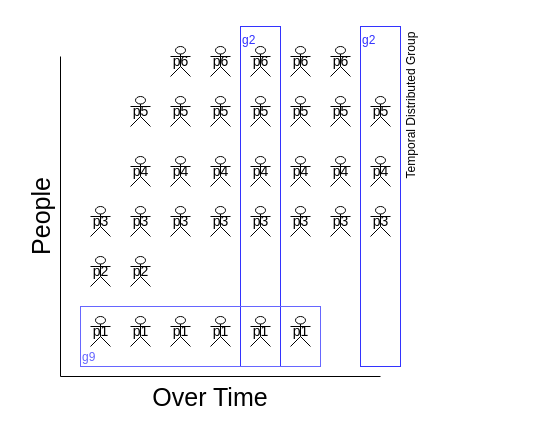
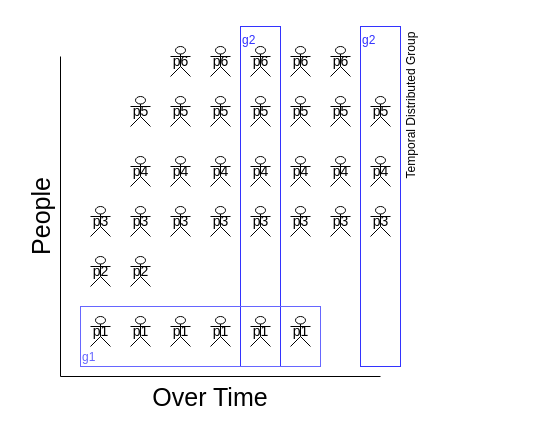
  <mxCell id="0" />
  <mxCell id="1" parent="0" />
  <mxCell id="2" value="" style="endArrow=none;html=1;" parent="1" edge="1"><mxGeometry width="50" height="50" relative="1" as="geometry"><mxPoint x="60" y="370" as="sourcePoint" /><mxPoint x="60" y="50" as="targetPoint" /></mxGeometry></mxCell>
  <mxCell id="3" value="" style="endArrow=none;html=1;" parent="1" edge="1"><mxGeometry width="50" height="50" relative="1" as="geometry"><mxPoint x="60" y="370" as="sourcePoint" /><mxPoint x="380" y="370" as="targetPoint" /></mxGeometry></mxCell>
  <mxCell id="4" value="People" style="text;html=1;strokeColor=none;fillColor=none;align=center;verticalAlign=middle;whiteSpace=wrap;rounded=0;rotation=-90;fontSize=25;" parent="1" vertex="1"><mxGeometry x="20" y="200" width="40" height="20" as="geometry" /></mxCell>
  <mxCell id="5" value="Over Time" style="text;html=1;strokeColor=none;fillColor=none;align=center;verticalAlign=middle;whiteSpace=wrap;rounded=0;rotation=0;fontSize=25;" parent="1" vertex="1"><mxGeometry x="150" y="380" width="120" height="20" as="geometry" /></mxCell>
  <mxCell id="6" value="p1" style="shape=umlActor;verticalLabelPosition=middle;verticalAlign=middle;html=1;outlineConnect=0;fontSize=14;labelPosition=center;align=center;" parent="1" vertex="1"><mxGeometry x="90" y="310" width="20" height="30" as="geometry" /></mxCell>
  <mxCell id="7" value="p1" style="shape=umlActor;verticalLabelPosition=middle;verticalAlign=middle;html=1;outlineConnect=0;fontSize=14;labelPosition=center;align=center;" parent="1" vertex="1"><mxGeometry x="130" y="310" width="20" height="30" as="geometry" /></mxCell>
  <mxCell id="8" value="p1" style="shape=umlActor;verticalLabelPosition=middle;verticalAlign=middle;html=1;outlineConnect=0;fontSize=14;labelPosition=center;align=center;" parent="1" vertex="1"><mxGeometry x="170" y="310" width="20" height="30" as="geometry" /></mxCell>
  <mxCell id="9" value="p1" style="shape=umlActor;verticalLabelPosition=middle;verticalAlign=middle;html=1;outlineConnect=0;fontSize=14;labelPosition=center;align=center;" parent="1" vertex="1"><mxGeometry x="210" y="310" width="20" height="30" as="geometry" /></mxCell>
  <mxCell id="10" value="p1" style="shape=umlActor;verticalLabelPosition=middle;verticalAlign=middle;html=1;outlineConnect=0;fontSize=14;labelPosition=center;align=center;" parent="1" vertex="1"><mxGeometry x="250" y="310" width="20" height="30" as="geometry" /></mxCell>
  <mxCell id="11" value="p1" style="shape=umlActor;verticalLabelPosition=middle;verticalAlign=middle;html=1;outlineConnect=0;fontSize=14;labelPosition=center;align=center;" parent="1" vertex="1"><mxGeometry x="290" y="310" width="20" height="30" as="geometry" /></mxCell>
  <mxCell id="12" value="p2" style="shape=umlActor;verticalLabelPosition=middle;verticalAlign=middle;html=1;outlineConnect=0;fontSize=14;labelPosition=center;align=center;" parent="1" vertex="1"><mxGeometry x="90" y="250" width="20" height="30" as="geometry" /></mxCell>
  <mxCell id="13" value="p3" style="shape=umlActor;verticalLabelPosition=middle;verticalAlign=middle;html=1;outlineConnect=0;fontSize=14;labelPosition=center;align=center;" parent="1" vertex="1"><mxGeometry x="90" y="200" width="20" height="30" as="geometry" /></mxCell>
  <mxCell id="14" value="p2" style="shape=umlActor;verticalLabelPosition=middle;verticalAlign=middle;html=1;outlineConnect=0;fontSize=14;labelPosition=center;align=center;" parent="1" vertex="1"><mxGeometry x="130" y="250" width="20" height="30" as="geometry" /></mxCell>
  <mxCell id="15" value="p3" style="shape=umlActor;verticalLabelPosition=middle;verticalAlign=middle;html=1;outlineConnect=0;fontSize=14;labelPosition=center;align=center;" parent="1" vertex="1"><mxGeometry x="130" y="200" width="20" height="30" as="geometry" /></mxCell>
  <mxCell id="16" value="p4" style="shape=umlActor;verticalLabelPosition=middle;verticalAlign=middle;html=1;outlineConnect=0;fontSize=14;labelPosition=center;align=center;" parent="1" vertex="1"><mxGeometry x="130" y="150" width="20" height="30" as="geometry" /></mxCell>
  <mxCell id="17" value="p5" style="shape=umlActor;verticalLabelPosition=middle;verticalAlign=middle;html=1;outlineConnect=0;fontSize=14;labelPosition=center;align=center;" parent="1" vertex="1"><mxGeometry x="130" y="90" width="20" height="30" as="geometry" /></mxCell>
  <mxCell id="18" value="p3" style="shape=umlActor;verticalLabelPosition=middle;verticalAlign=middle;html=1;outlineConnect=0;fontSize=14;labelPosition=center;align=center;" parent="1" vertex="1"><mxGeometry x="170" y="200" width="20" height="30" as="geometry" /></mxCell>
  <mxCell id="19" value="p4" style="shape=umlActor;verticalLabelPosition=middle;verticalAlign=middle;html=1;outlineConnect=0;fontSize=14;labelPosition=center;align=center;" parent="1" vertex="1"><mxGeometry x="170" y="150" width="20" height="30" as="geometry" /></mxCell>
  <mxCell id="20" value="p5" style="shape=umlActor;verticalLabelPosition=middle;verticalAlign=middle;html=1;outlineConnect=0;fontSize=14;labelPosition=center;align=center;" parent="1" vertex="1"><mxGeometry x="170" y="90" width="20" height="30" as="geometry" /></mxCell>
  <mxCell id="21" value="p6" style="shape=umlActor;verticalLabelPosition=middle;verticalAlign=middle;html=1;outlineConnect=0;fontSize=14;labelPosition=center;align=center;" parent="1" vertex="1"><mxGeometry x="170" y="40" width="20" height="30" as="geometry" /></mxCell>
  <mxCell id="22" value="p3" style="shape=umlActor;verticalLabelPosition=middle;verticalAlign=middle;html=1;outlineConnect=0;fontSize=14;labelPosition=center;align=center;" parent="1" vertex="1"><mxGeometry x="210" y="200" width="20" height="30" as="geometry" /></mxCell>
  <mxCell id="23" value="p4" style="shape=umlActor;verticalLabelPosition=middle;verticalAlign=middle;html=1;outlineConnect=0;fontSize=14;labelPosition=center;align=center;" parent="1" vertex="1"><mxGeometry x="210" y="150" width="20" height="30" as="geometry" /></mxCell>
  <mxCell id="24" value="p5" style="shape=umlActor;verticalLabelPosition=middle;verticalAlign=middle;html=1;outlineConnect=0;fontSize=14;labelPosition=center;align=center;" parent="1" vertex="1"><mxGeometry x="210" y="90" width="20" height="30" as="geometry" /></mxCell>
  <mxCell id="25" value="p6" style="shape=umlActor;verticalLabelPosition=middle;verticalAlign=middle;html=1;outlineConnect=0;fontSize=14;labelPosition=center;align=center;" parent="1" vertex="1"><mxGeometry x="210" y="40" width="20" height="30" as="geometry" /></mxCell>
  <mxCell id="26" value="p3" style="shape=umlActor;verticalLabelPosition=middle;verticalAlign=middle;html=1;outlineConnect=0;fontSize=14;labelPosition=center;align=center;" parent="1" vertex="1"><mxGeometry x="250" y="200" width="20" height="30" as="geometry" /></mxCell>
  <mxCell id="27" value="p4" style="shape=umlActor;verticalLabelPosition=middle;verticalAlign=middle;html=1;outlineConnect=0;fontSize=14;labelPosition=center;align=center;" parent="1" vertex="1"><mxGeometry x="250" y="150" width="20" height="30" as="geometry" /></mxCell>
  <mxCell id="28" value="p5" style="shape=umlActor;verticalLabelPosition=middle;verticalAlign=middle;html=1;outlineConnect=0;fontSize=14;labelPosition=center;align=center;" parent="1" vertex="1"><mxGeometry x="250" y="90" width="20" height="30" as="geometry" /></mxCell>
  <mxCell id="29" value="p6" style="shape=umlActor;verticalLabelPosition=middle;verticalAlign=middle;html=1;outlineConnect=0;fontSize=14;labelPosition=center;align=center;" parent="1" vertex="1"><mxGeometry x="250" y="40" width="20" height="30" as="geometry" /></mxCell>
  <mxCell id="30" value="p3" style="shape=umlActor;verticalLabelPosition=middle;verticalAlign=middle;html=1;outlineConnect=0;fontSize=14;labelPosition=center;align=center;" parent="1" vertex="1"><mxGeometry x="290" y="200" width="20" height="30" as="geometry" /></mxCell>
  <mxCell id="31" value="p4" style="shape=umlActor;verticalLabelPosition=middle;verticalAlign=middle;html=1;outlineConnect=0;fontSize=14;labelPosition=center;align=center;" parent="1" vertex="1"><mxGeometry x="290" y="150" width="20" height="30" as="geometry" /></mxCell>
  <mxCell id="32" value="p5" style="shape=umlActor;verticalLabelPosition=middle;verticalAlign=middle;html=1;outlineConnect=0;fontSize=14;labelPosition=center;align=center;" parent="1" vertex="1"><mxGeometry x="290" y="90" width="20" height="30" as="geometry" /></mxCell>
  <mxCell id="33" value="p6" style="shape=umlActor;verticalLabelPosition=middle;verticalAlign=middle;html=1;outlineConnect=0;fontSize=14;labelPosition=center;align=center;" parent="1" vertex="1"><mxGeometry x="290" y="40" width="20" height="30" as="geometry" /></mxCell>
  <mxCell id="34" value="p3" style="shape=umlActor;verticalLabelPosition=middle;verticalAlign=middle;html=1;outlineConnect=0;fontSize=14;labelPosition=center;align=center;" parent="1" vertex="1"><mxGeometry x="330" y="200" width="20" height="30" as="geometry" /></mxCell>
  <mxCell id="35" value="p4" style="shape=umlActor;verticalLabelPosition=middle;verticalAlign=middle;html=1;outlineConnect=0;fontSize=14;labelPosition=center;align=center;" parent="1" vertex="1"><mxGeometry x="330" y="150" width="20" height="30" as="geometry" /></mxCell>
  <mxCell id="36" value="p5" style="shape=umlActor;verticalLabelPosition=middle;verticalAlign=middle;html=1;outlineConnect=0;fontSize=14;labelPosition=center;align=center;" parent="1" vertex="1"><mxGeometry x="330" y="90" width="20" height="30" as="geometry" /></mxCell>
  <mxCell id="37" value="p6" style="shape=umlActor;verticalLabelPosition=middle;verticalAlign=middle;html=1;outlineConnect=0;fontSize=14;labelPosition=center;align=center;" parent="1" vertex="1"><mxGeometry x="330" y="40" width="20" height="30" as="geometry" /></mxCell>
  <mxCell id="38" value="p3" style="shape=umlActor;verticalLabelPosition=middle;verticalAlign=middle;html=1;outlineConnect=0;fontSize=14;labelPosition=center;align=center;" parent="1" vertex="1"><mxGeometry x="370" y="200" width="20" height="30" as="geometry" /></mxCell>
  <mxCell id="39" value="p4" style="shape=umlActor;verticalLabelPosition=middle;verticalAlign=middle;html=1;outlineConnect=0;fontSize=14;labelPosition=center;align=center;" parent="1" vertex="1"><mxGeometry x="370" y="150" width="20" height="30" as="geometry" /></mxCell>
  <mxCell id="40" value="p5" style="shape=umlActor;verticalLabelPosition=middle;verticalAlign=middle;html=1;outlineConnect=0;fontSize=14;labelPosition=center;align=center;" parent="1" vertex="1"><mxGeometry x="370" y="90" width="20" height="30" as="geometry" /></mxCell>
  <mxCell id="41" value="g2" style="rounded=0;whiteSpace=wrap;html=1;fillColor=none;strokeColor=#3333FF;fontColor=#3333FF;verticalAlign=top;align=left;" vertex="1" parent="1"><mxGeometry x="240" y="20" width="40" height="340" as="geometry" /></mxCell>
  <mxCell id="42" value="Temporal Distributed Group" style="text;html=1;strokeColor=none;fillColor=none;align=center;verticalAlign=middle;whiteSpace=wrap;rounded=0;rotation=-90;" vertex="1" parent="1"><mxGeometry x="306" y="89" width="210" height="20" as="geometry" /></mxCell>
  <mxCell id="43" value="g2" style="rounded=0;whiteSpace=wrap;html=1;fillColor=none;strokeColor=#3333FF;fontColor=#3333FF;verticalAlign=top;align=left;" vertex="1" parent="1"><mxGeometry x="360" y="20" width="40" height="340" as="geometry" /></mxCell>
- <mxCell id="44" value="g9" style="rounded=0;whiteSpace=wrap;html=1;fillColor=none;align=left;verticalAlign=bottom;fontColor=#6666FF;strokeColor=#6666FF;" vertex="1" parent="1"><mxGeometry x="80" y="300" width="240" height="60" as="geometry" /></mxCell>
+ <mxCell id="44" value="g1" style="rounded=0;whiteSpace=wrap;html=1;fillColor=none;align=left;verticalAlign=bottom;fontColor=#6666FF;strokeColor=#6666FF;" vertex="1" parent="1"><mxGeometry x="80" y="300" width="240" height="60" as="geometry" /></mxCell>
